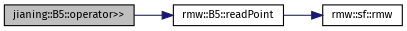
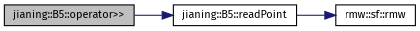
  digraph {
    fontname="Fira Sans"
    rankdir=LR
    node [color=black fillcolor=white fontname="Fira Sans" fontsize=10 shape=record style=filled]
    edge [color=midnightblue fontname="Fira Sans" fontsize=10 labelfontname=Helvetica labelfontsize=10 style=solid]
    n1 [fillcolor=grey75 fontcolor=black height=0.2 label="jianing::B5::operator\>\>" width=0.4]
-   n2 [height=0.2 label="rmw::B5::readPoint" width=0.4]
+   n2 [height=0.2 label="jianing::B5::readPoint" width=0.4]
    n3 [height=0.2 label="rmw::sf::rmw" width=0.4]
    n1 -> n2
    n2 -> n3
  }
